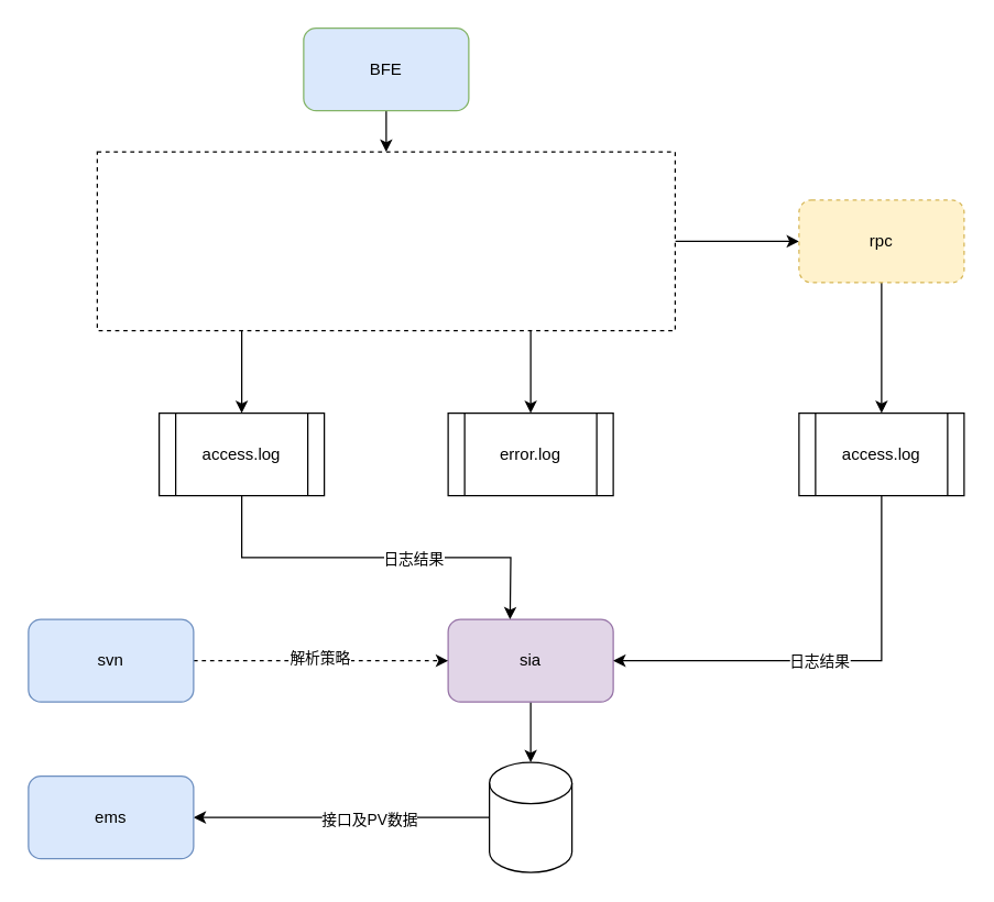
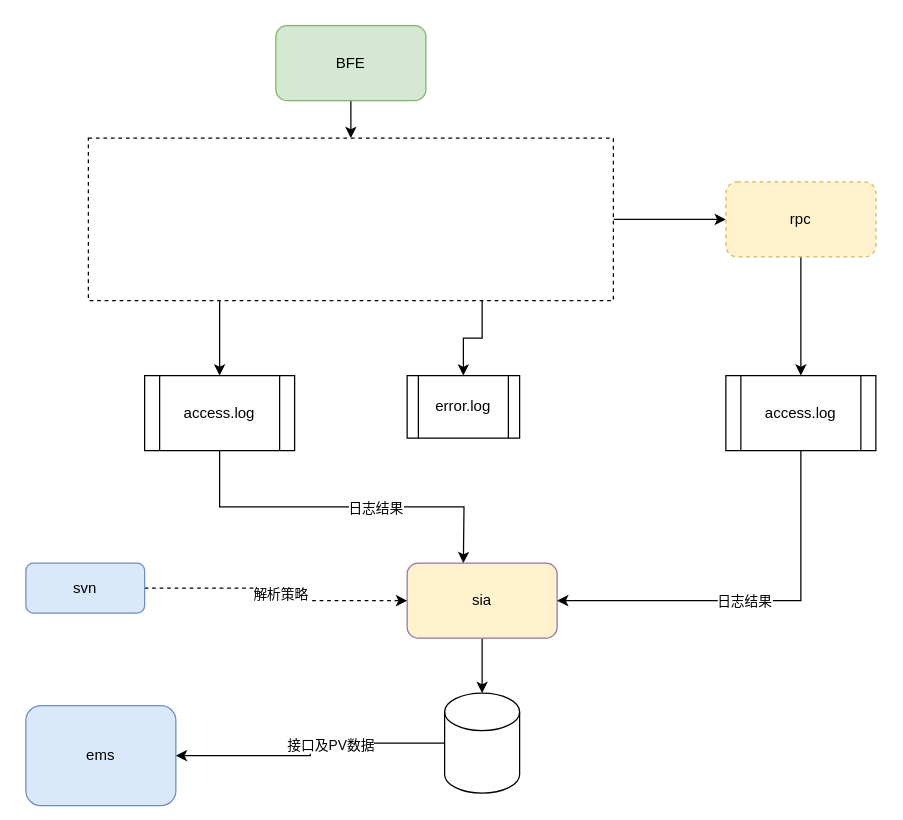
  <mxCell id="0" />
  <mxCell id="1" parent="0" />
  <mxCell id="2" style="edgeStyle=orthogonalEdgeStyle;rounded=0;orthogonalLoop=1;jettySize=auto;html=1;exitX=1;exitY=0.5;exitDx=0;exitDy=0;entryX=0;entryY=0.5;entryDx=0;entryDy=0;" edge="1" parent="1" source="5" target="11"><mxGeometry relative="1" as="geometry" /></mxCell>
  <mxCell id="3" style="edgeStyle=orthogonalEdgeStyle;rounded=0;orthogonalLoop=1;jettySize=auto;html=1;exitX=0.25;exitY=1;exitDx=0;exitDy=0;entryX=0.5;entryY=0;entryDx=0;entryDy=0;" edge="1" parent="1" source="5" target="14"><mxGeometry relative="1" as="geometry" /></mxCell>
  <mxCell id="4" style="edgeStyle=orthogonalEdgeStyle;rounded=0;orthogonalLoop=1;jettySize=auto;html=1;exitX=0.75;exitY=1;exitDx=0;exitDy=0;entryX=0.5;entryY=0;entryDx=0;entryDy=0;" edge="1" parent="1" source="5" target="15"><mxGeometry relative="1" as="geometry" /></mxCell>
  <mxCell id="5" value="" style="rounded=0;whiteSpace=wrap;html=1;dashed=1;" vertex="1" parent="1"><mxGeometry x="70" y="110" width="420" height="130" as="geometry" /></mxCell>
  <mxCell id="6" style="edgeStyle=orthogonalEdgeStyle;rounded=0;orthogonalLoop=1;jettySize=auto;html=1;exitX=0.5;exitY=1;exitDx=0;exitDy=0;entryX=0.5;entryY=0;entryDx=0;entryDy=0;entryPerimeter=0;" edge="1" parent="1" source="7" target="24"><mxGeometry relative="1" as="geometry"><mxPoint x="385" y="550" as="targetPoint" /></mxGeometry></mxCell>
- <mxCell id="7" value="sia" style="rounded=1;whiteSpace=wrap;html=1;fillColor=#e1d5e7;strokeColor=#9673a6;" vertex="1" parent="1"><mxGeometry x="325" y="450" width="120" height="60" as="geometry" /></mxCell>
+ <mxCell id="7" value="sia" style="rounded=1;whiteSpace=wrap;html=1;fillColor=#fff2cc;strokeColor=#9673a6;" vertex="1" parent="1"><mxGeometry x="325" y="450" width="120" height="60" as="geometry" /></mxCell>
  <mxCell id="8" style="edgeStyle=orthogonalEdgeStyle;rounded=0;orthogonalLoop=1;jettySize=auto;html=1;exitX=0.5;exitY=1;exitDx=0;exitDy=0;entryX=0.5;entryY=0;entryDx=0;entryDy=0;" edge="1" parent="1" source="9" target="5"><mxGeometry relative="1" as="geometry" /></mxCell>
- <mxCell id="9" value="BFE" style="rounded=1;whiteSpace=wrap;html=1;fillColor=#dae8fc;strokeColor=#82b366;" vertex="1" parent="1"><mxGeometry x="220" y="20" width="120" height="60" as="geometry" /></mxCell>
+ <mxCell id="9" value="BFE" style="rounded=1;whiteSpace=wrap;html=1;fillColor=#d5e8d4;strokeColor=#82b366;" vertex="1" parent="1"><mxGeometry x="220" y="20" width="120" height="60" as="geometry" /></mxCell>
  <mxCell id="10" style="edgeStyle=orthogonalEdgeStyle;rounded=0;orthogonalLoop=1;jettySize=auto;html=1;exitX=0.5;exitY=1;exitDx=0;exitDy=0;entryX=0.5;entryY=0;entryDx=0;entryDy=0;" edge="1" parent="1" source="11" target="18"><mxGeometry relative="1" as="geometry" /></mxCell>
  <mxCell id="11" value="rpc" style="rounded=1;whiteSpace=wrap;html=1;fillColor=#fff2cc;strokeColor=#d6b656;dashed=1;" vertex="1" parent="1"><mxGeometry x="580" y="145" width="120" height="60" as="geometry" /></mxCell>
  <mxCell id="12" style="edgeStyle=orthogonalEdgeStyle;rounded=0;orthogonalLoop=1;jettySize=auto;html=1;exitX=0.5;exitY=1;exitDx=0;exitDy=0;" edge="1" parent="1" source="14"><mxGeometry relative="1" as="geometry"><mxPoint x="370" y="450" as="targetPoint" /></mxGeometry></mxCell>
  <mxCell id="13" value="日志结果" style="edgeLabel;html=1;align=center;verticalAlign=middle;resizable=0;points=[];" vertex="1" connectable="0" parent="12"><mxGeometry x="0.184" relative="1" as="geometry"><mxPoint as="offset" /></mxGeometry></mxCell>
  <mxCell id="14" value="access.log" style="shape=process;whiteSpace=wrap;html=1;backgroundOutline=1;" vertex="1" parent="1"><mxGeometry x="115" y="300" width="120" height="60" as="geometry" /></mxCell>
- <mxCell id="15" value="error.log" style="shape=process;whiteSpace=wrap;html=1;backgroundOutline=1;" vertex="1" parent="1"><mxGeometry x="325" y="300" width="120" height="60" as="geometry" /></mxCell>
+ <mxCell id="15" value="error.log" style="shape=process;whiteSpace=wrap;html=1;backgroundOutline=1;" vertex="1" parent="1"><mxGeometry x="325" y="300" width="90" height="50" as="geometry" /></mxCell>
  <mxCell id="16" style="edgeStyle=orthogonalEdgeStyle;rounded=0;orthogonalLoop=1;jettySize=auto;html=1;exitX=0.5;exitY=1;exitDx=0;exitDy=0;entryX=1;entryY=0.5;entryDx=0;entryDy=0;" edge="1" parent="1" source="18" target="7"><mxGeometry relative="1" as="geometry" /></mxCell>
  <mxCell id="17" value="日志结果" style="edgeLabel;html=1;align=center;verticalAlign=middle;resizable=0;points=[];" vertex="1" connectable="0" parent="16"><mxGeometry x="0.054" relative="1" as="geometry"><mxPoint as="offset" /></mxGeometry></mxCell>
  <mxCell id="18" value="access.log" style="shape=process;whiteSpace=wrap;html=1;backgroundOutline=1;" vertex="1" parent="1"><mxGeometry x="580" y="300" width="120" height="60" as="geometry" /></mxCell>
  <mxCell id="19" style="edgeStyle=orthogonalEdgeStyle;rounded=0;orthogonalLoop=1;jettySize=auto;html=1;exitX=1;exitY=0.5;exitDx=0;exitDy=0;entryX=0;entryY=0.5;entryDx=0;entryDy=0;dashed=1;" edge="1" parent="1" source="21" target="7"><mxGeometry relative="1" as="geometry" /></mxCell>
  <mxCell id="20" value="解析策略" style="edgeLabel;html=1;align=center;verticalAlign=middle;resizable=0;points=[];" vertex="1" connectable="0" parent="19"><mxGeometry x="-0.012" y="3" relative="1" as="geometry"><mxPoint as="offset" /></mxGeometry></mxCell>
- <mxCell id="21" value="svn" style="rounded=1;whiteSpace=wrap;html=1;fillColor=#dae8fc;strokeColor=#6c8ebf;" vertex="1" parent="1"><mxGeometry x="20" y="450" width="120" height="60" as="geometry" /></mxCell>
+ <mxCell id="21" value="svn" style="rounded=1;whiteSpace=wrap;html=1;fillColor=#dae8fc;strokeColor=#6c8ebf;" vertex="1" parent="1"><mxGeometry x="20" y="450" width="95" height="40" as="geometry" /></mxCell>
  <mxCell id="22" style="edgeStyle=orthogonalEdgeStyle;rounded=0;orthogonalLoop=1;jettySize=auto;html=1;exitX=0;exitY=0.5;exitDx=0;exitDy=0;exitPerimeter=0;entryX=1;entryY=0.5;entryDx=0;entryDy=0;" edge="1" parent="1" source="24" target="25"><mxGeometry relative="1" as="geometry" /></mxCell>
  <mxCell id="23" value="接口及PV数据" style="edgeLabel;html=1;align=center;verticalAlign=middle;resizable=0;points=[];" vertex="1" connectable="0" parent="22"><mxGeometry x="-0.181" y="1" relative="1" as="geometry"><mxPoint as="offset" /></mxGeometry></mxCell>
  <mxCell id="24" value="" style="shape=cylinder3;whiteSpace=wrap;html=1;boundedLbl=1;backgroundOutline=1;size=15;" vertex="1" parent="1"><mxGeometry x="355" y="554" width="60" height="80" as="geometry" /></mxCell>
- <mxCell id="25" value="ems" style="rounded=1;whiteSpace=wrap;html=1;fillColor=#dae8fc;strokeColor=#6c8ebf;" vertex="1" parent="1"><mxGeometry x="20" y="564" width="120" height="60" as="geometry" /></mxCell>
+ <mxCell id="25" value="ems" style="rounded=1;whiteSpace=wrap;html=1;fillColor=#dae8fc;strokeColor=#6c8ebf;" vertex="1" parent="1"><mxGeometry x="20" y="564" width="120" height="80" as="geometry" /></mxCell>
